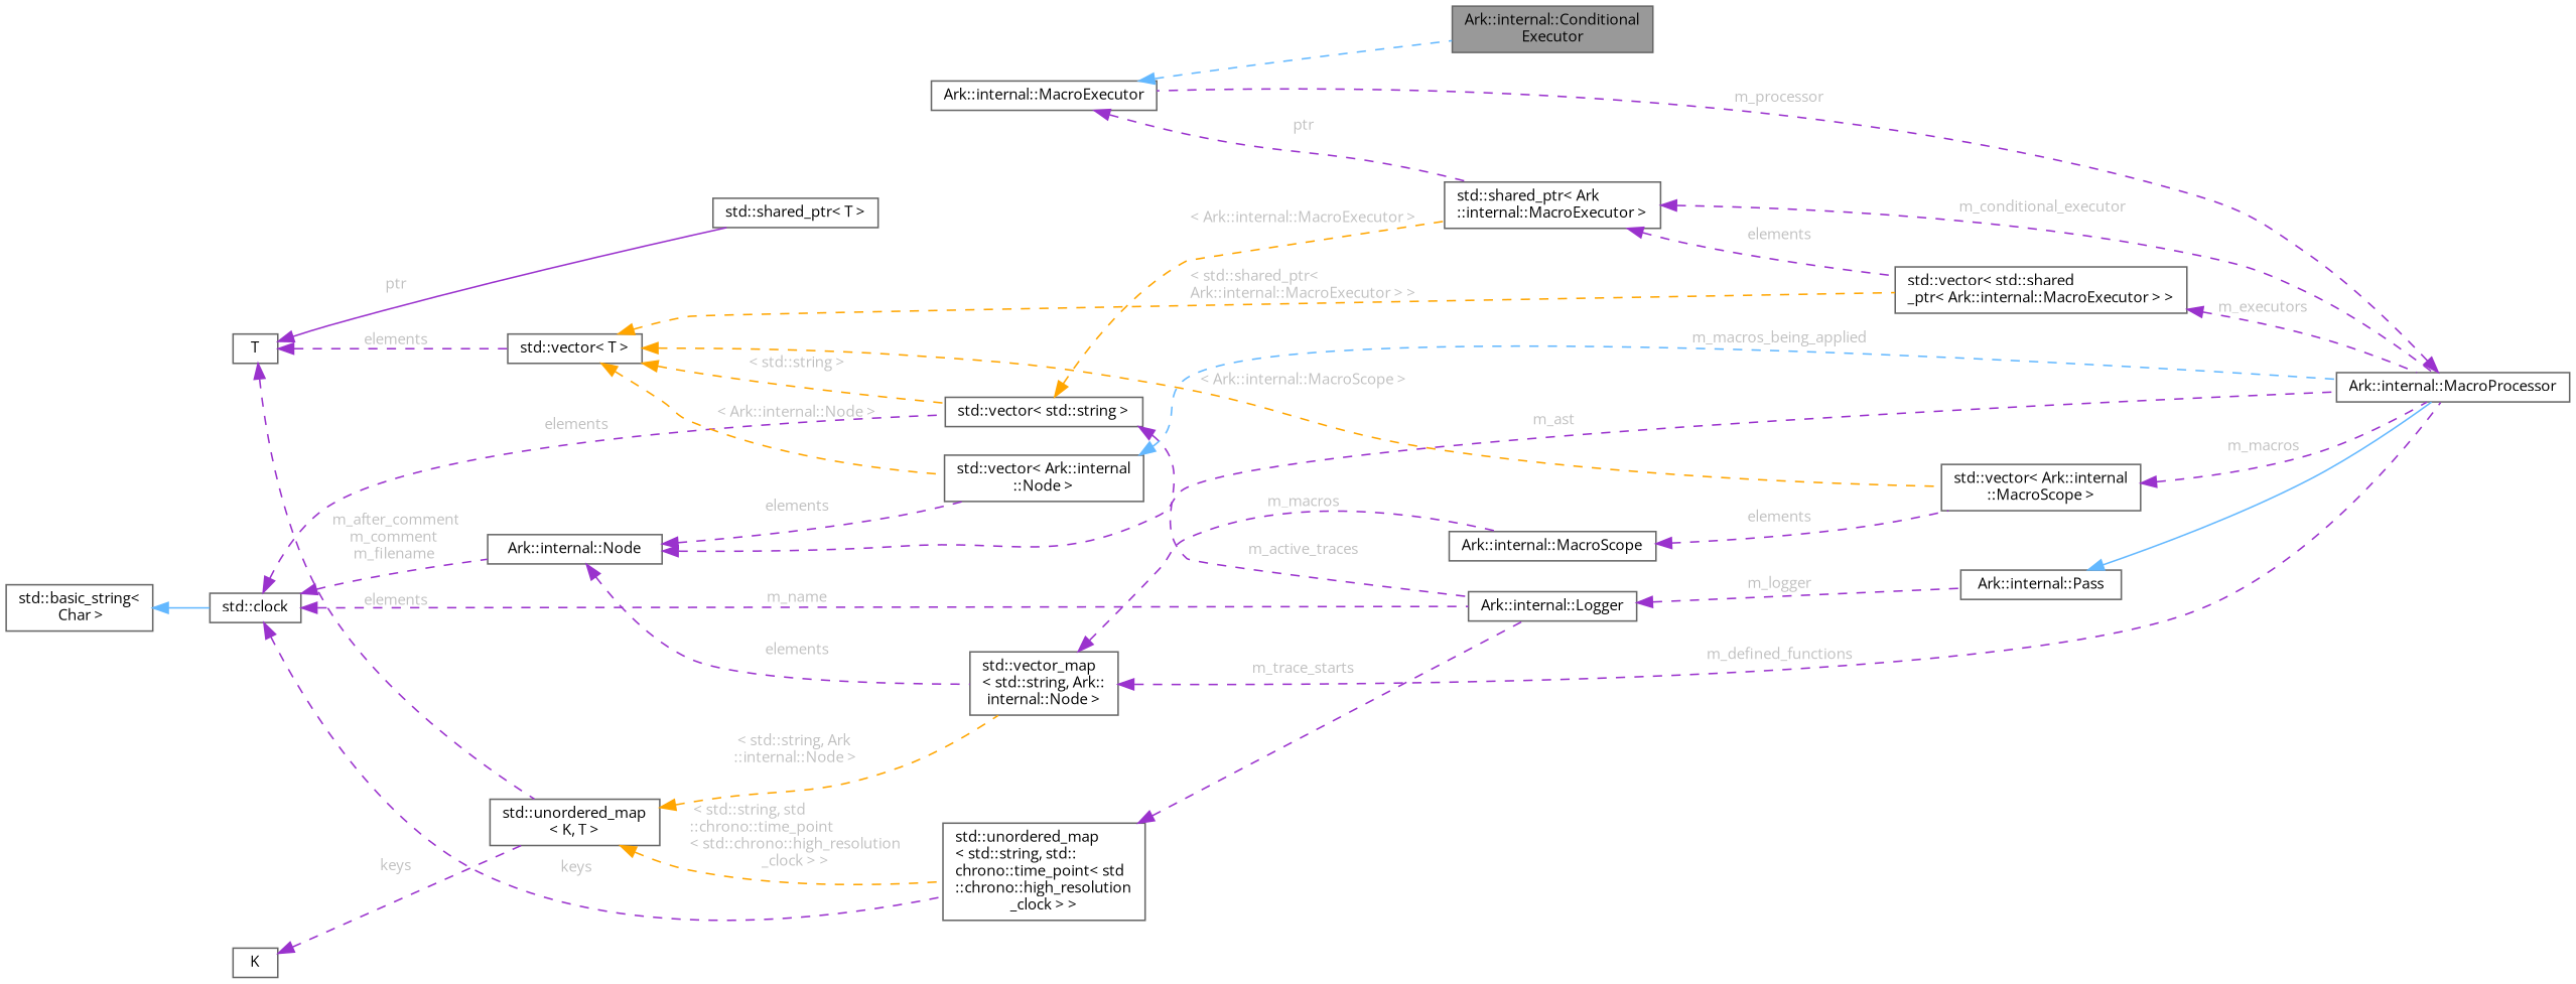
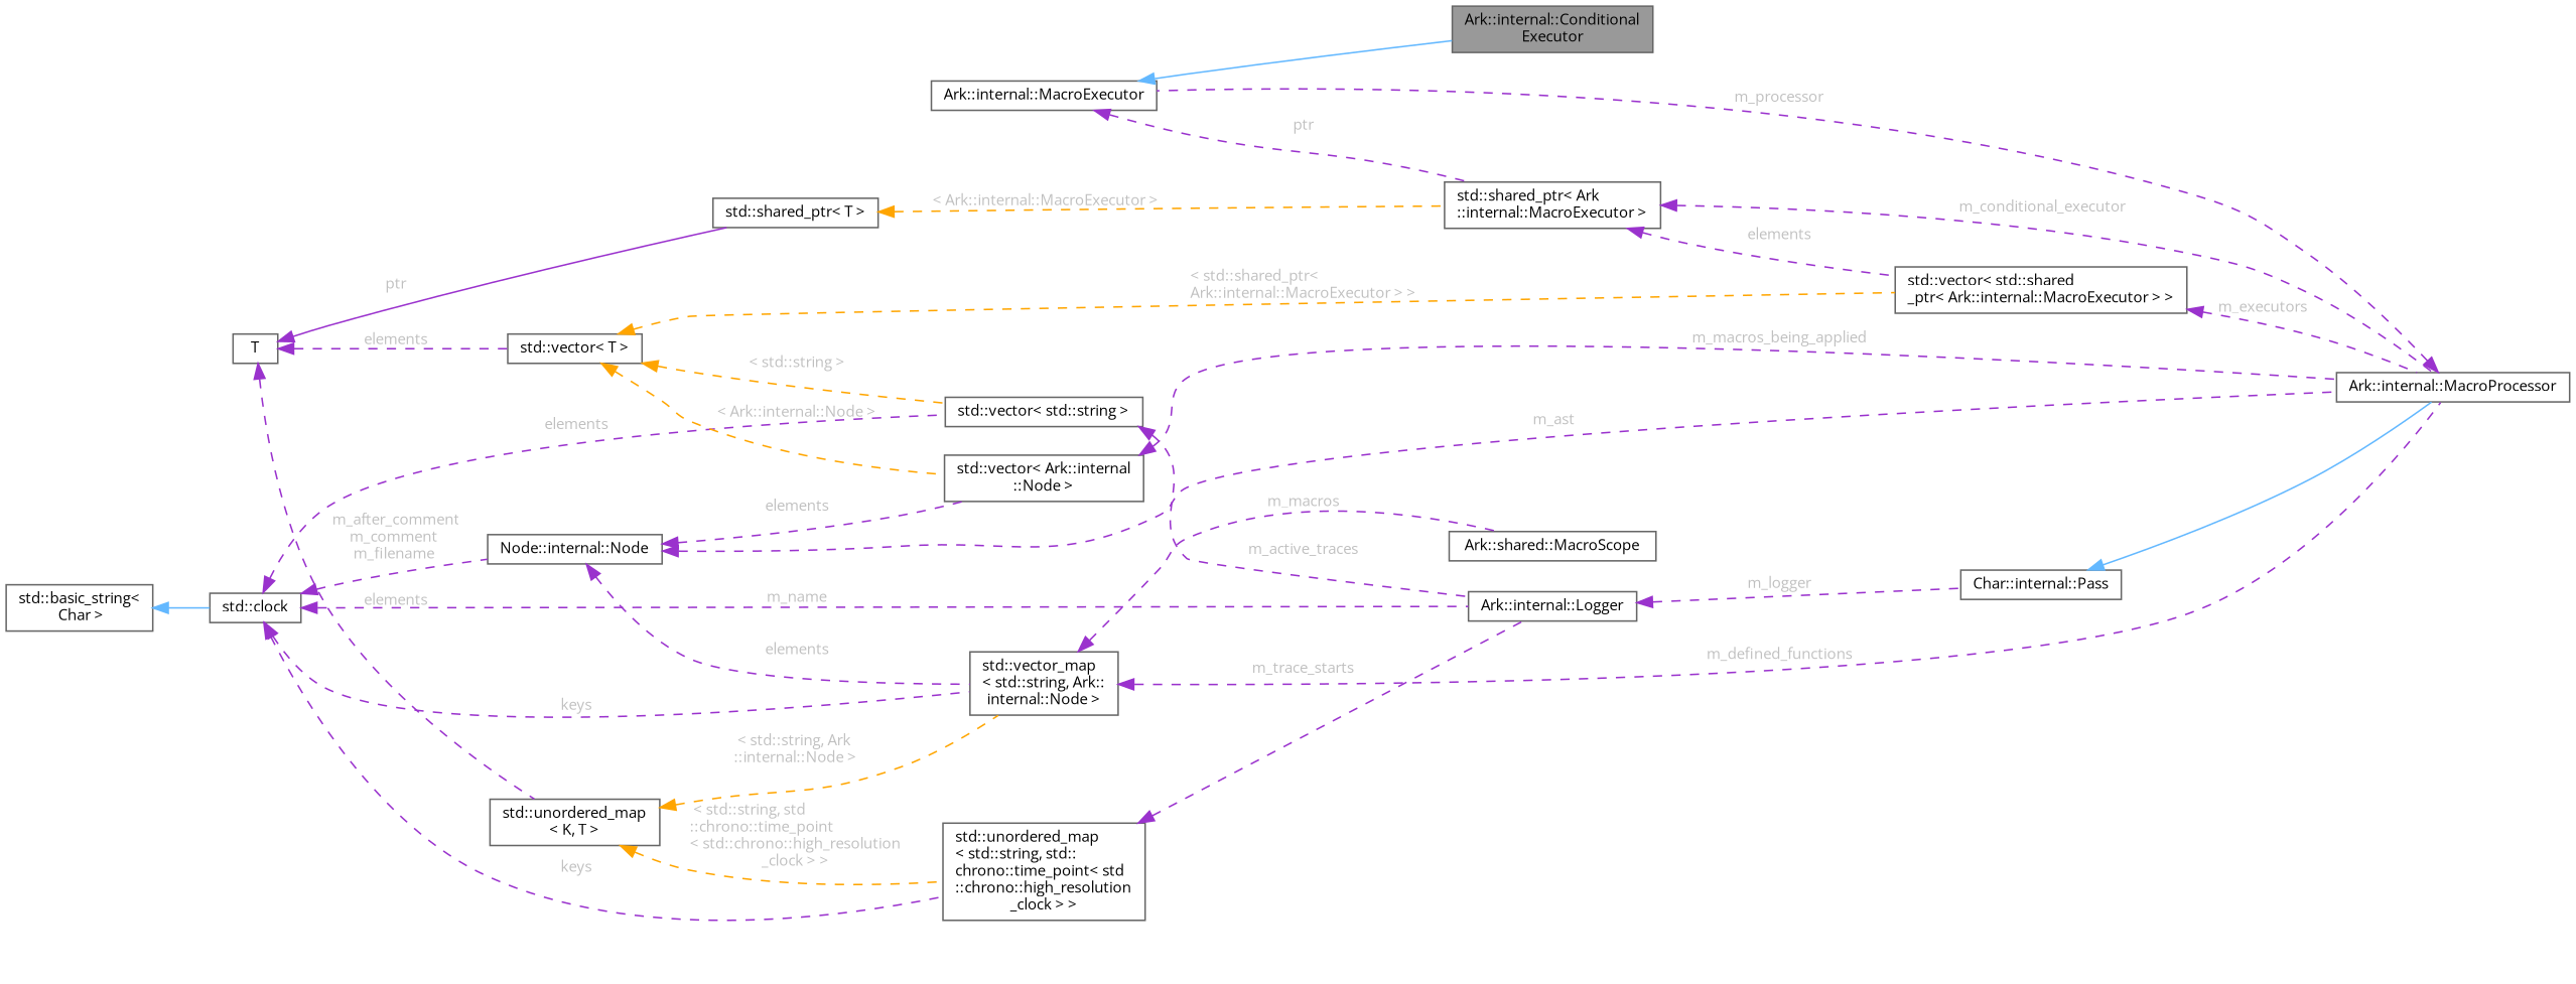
  digraph {
    fontname="Open Sans"
    rankdir=LR
    node [color=gray40 fillcolor=white fontname="Open Sans" fontsize=10 shape=box style=filled]
    edge [color=darkorchid3 dir=back fontname="Open Sans" fontsize=10 labelfontname=Helvetica labelfontsize=10 style=dashed fontcolor=grey]
    n1 [fillcolor=grey60 fontcolor=black height=0.2 label="Ark::internal::Conditional\lExecutor" width=0.4]
    n2 [height=0.2 label="Ark::internal::MacroExecutor" width=0.4]
    n3 [height=0.2 label="std::shared_ptr\< Ark\l::internal::MacroExecutor \>" width=0.4]
    n4 [height=0.2 label="Ark::internal::MacroProcessor" width=0.4]
    n5 [height=0.2 label="std::vector\< std::shared\l_ptr\< Ark::internal::MacroExecutor \> \>" width=0.4]
-   n6 [height=0.2 label="Ark::internal::Pass" width=0.4]
+   n6 [height=0.2 label="Char::internal::Pass" width=0.4]
    n7 [height=0.2 label="Ark::internal::Logger" width=0.4]
    n8 [height=0.2 label="std::clock" width=0.4]
    n9 [height=0.2 label="std::unordered_map\l\< std::string, std::\lchrono::time_point\< std\l::chrono::high_resolution\l_clock \> \>" width=0.4]
    n10 [height=0.2 label="std::vector\< std::string \>" width=0.4]
-   n11 [height=0.2 label="Ark::internal::Node" width=0.4]
+   n11 [height=0.2 label="Node::internal::Node" width=0.4]
    n12 [height=0.2 label="std::vector_map\l\< std::string, Ark::\linternal::Node \>" width=0.4]
    n13 [height=0.2 label="std::vector\< Ark::internal\l::Node \>" width=0.4]
-   n14 [height=0.2 label="Ark::internal::MacroScope" width=0.4]
+   n14 [height=0.2 label="Ark::shared::MacroScope" width=0.4]
    n15 [height=0.2 label="std::basic_string\<\l Char \>" width=0.4]
    n16 [height=0.2 label="std::unordered_map\l\< K, T \>" width=0.4]
-   n17 [height=0.2 label=K width=0.4]
    n18 [height=0.2 label=T width=0.4]
    n19 [height=0.2 label="std::vector\< T \>" width=0.4]
    n20 [height=0.2 label="std::shared_ptr\< T \>" width=0.4]
-   n21 [height=0.2 label="std::vector\< Ark::internal\l::MacroScope \>" width=0.4]
-   n2 -> n1 [color=steelblue1 fontcolor=""]
+   n2 -> n1 [color=steelblue1 style=solid fontcolor=""]
    n2 -> n3 [label=" ptr"]
    n3 -> n4 [label=" m_conditional_executor"]
    n3 -> n5 [label=" elements"]
    n4 -> n2 [label=" m_processor"]
    n5 -> n4 [label=" m_executors"]
    n6 -> n4 [color=steelblue1 style=solid fontcolor=""]
    n7 -> n6 [label=" m_logger"]
    n8 -> n7 [label=" m_name"]
    n8 -> n9 [label=" keys"]
    n8 -> n10 [label=" elements"]
    n8 -> n11 [label=" m_after_comment\nm_comment\nm_filename"]
+   n8 -> n12 [label=" keys"]
    n9 -> n7 [label=" m_trace_starts"]
    n10 -> n7 [label=" m_active_traces"]
    n11 -> n4 [label=" m_ast"]
    n11 -> n12 [label=" elements"]
    n11 -> n13 [label=" elements"]
    n12 -> n4 [label=" m_defined_functions"]
    n12 -> n14 [label=" m_macros"]
-   n13 -> n4 [color=steelblue1 label=" m_macros_being_applied"]
-   n14 -> n21 [label=" elements"]
+   n13 -> n4 [label=" m_macros_being_applied"]
    n15 -> n8 [color=steelblue1 style=solid fontcolor=""]
    n16 -> n9 [color=orange label=" \< std::string, std\l::chrono::time_point\l\< std::chrono::high_resolution\l_clock \> \>"]
    n16 -> n12 [color=orange label=" \< std::string, Ark\l::internal::Node \>"]
-   n17 -> n16 [label=" keys"]
    n18 -> n16 [label=" elements"]
    n18 -> n19 [label=" elements"]
    n18 -> n20 [label=" ptr" style=solid]
    n19 -> n5 [color=orange label=" \< std::shared_ptr\<\l Ark::internal::MacroExecutor \> \>"]
    n19 -> n10 [color=orange label=" \< std::string \>"]
    n19 -> n13 [color=orange label=" \< Ark::internal::Node \>"]
-   n19 -> n21 [color=orange label=" \< Ark::internal::MacroScope \>"]
-   n10 -> n3 [color=orange label=" \< Ark::internal::MacroExecutor \>"]
-   n21 -> n4 [label=" m_macros"]
+   n20 -> n3 [color=orange label=" \< Ark::internal::MacroExecutor \>"]
  }
